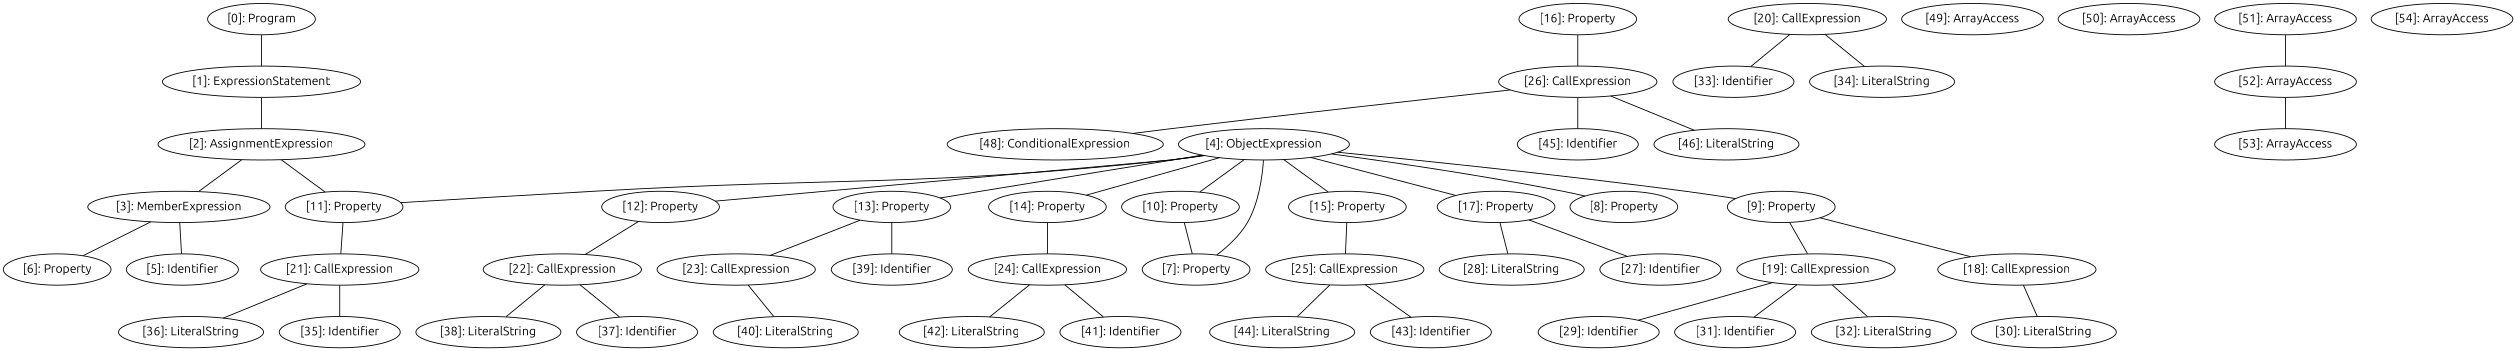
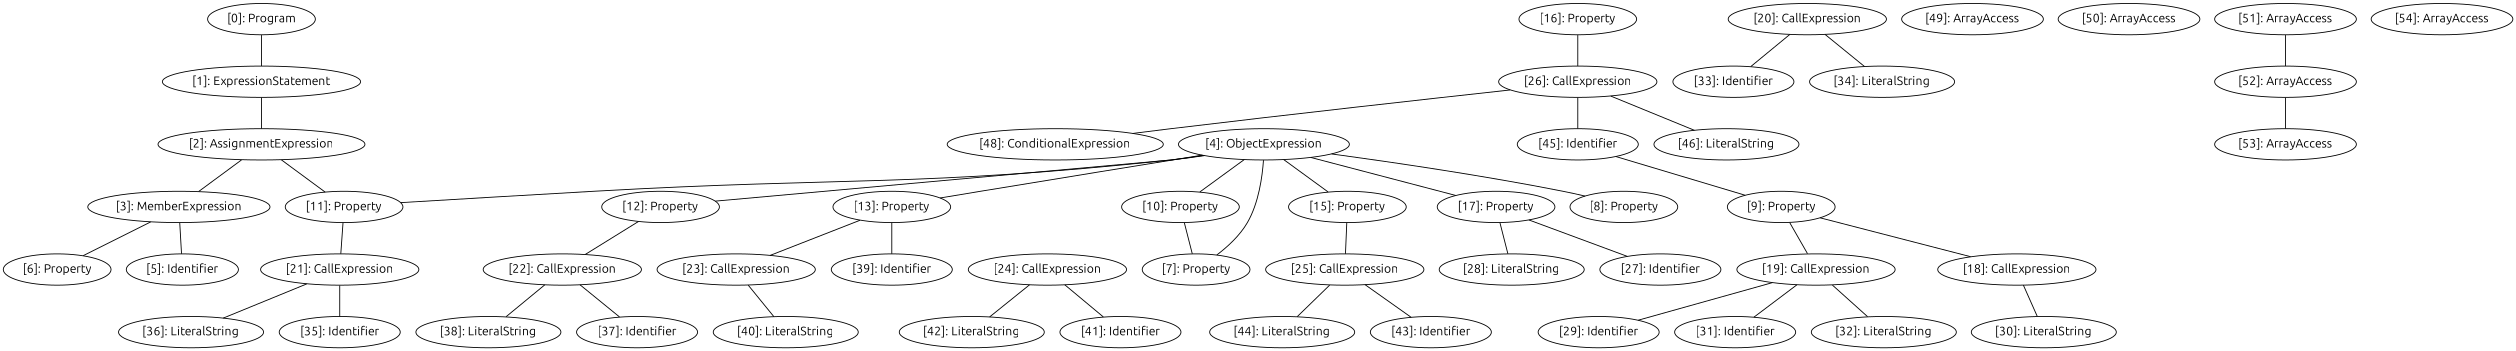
  graph {
    fontname=Ubuntu
    node [fontname=Ubuntu]
    edge [fontname=Ubuntu]
    n1 [label="[0]: Program"]
    n2 [label="[1]: ExpressionStatement"]
    n3 [label="[2]: AssignmentExpression"]
    n4 [label="[3]: MemberExpression"]
    n5 [label="[11]: Property"]
    n6 [label="[5]: Identifier"]
    n7 [label="[6]: Property"]
    n8 [label="[4]: ObjectExpression"]
    n9 [label="[7]: Property"]
    n10 [label="[8]: Property"]
    n11 [label="[9]: Property"]
    n12 [label="[10]: Property"]
    n13 [label="[12]: Property"]
    n14 [label="[13]: Property"]
-   n15 [label="[14]: Property"]
    n16 [label="[15]: Property"]
    n17 [label="[17]: Property"]
    n18 [label="[18]: CallExpression"]
    n19 [label="[19]: CallExpression"]
    n20 [label="[21]: CallExpression"]
    n21 [label="[22]: CallExpression"]
    n22 [label="[23]: CallExpression"]
    n23 [label="[39]: Identifier"]
    n24 [label="[24]: CallExpression"]
    n25 [label="[25]: CallExpression"]
    n26 [label="[16]: Property"]
    n27 [label="[26]: CallExpression"]
    n28 [label="[27]: Identifier"]
    n29 [label="[28]: LiteralString"]
    n30 [label="[30]: LiteralString"]
    n31 [label="[29]: Identifier"]
    n32 [label="[31]: Identifier"]
    n33 [label="[32]: LiteralString"]
    n34 [label="[20]: CallExpression"]
    n35 [label="[33]: Identifier"]
    n36 [label="[34]: LiteralString"]
    n37 [label="[35]: Identifier"]
    n38 [label="[36]: LiteralString"]
    n39 [label="[37]: Identifier"]
    n40 [label="[38]: LiteralString"]
    n41 [label="[40]: LiteralString"]
    n42 [label="[41]: Identifier"]
    n43 [label="[42]: LiteralString"]
    n44 [label="[43]: Identifier"]
    n45 [label="[44]: LiteralString"]
    n46 [label="[45]: Identifier"]
    n47 [label="[46]: LiteralString"]
    n48 [label="[48]: ConditionalExpression"]
    n49 [label="[49]: ArrayAccess"]
    n50 [label="[50]: ArrayAccess"]
    n51 [label="[51]: ArrayAccess"]
    n52 [label="[52]: ArrayAccess"]
    n53 [label="[53]: ArrayAccess"]
    n54 [label="[54]: ArrayAccess"]
    n1 -- n2
    n2 -- n3
    n3 -- n4
    n3 -- n5
    n4 -- n6
    n4 -- n7
    n5 -- n20
    n8 -- n5
    n8 -- n9
    n8 -- n10
-   n8 -- n11
+   n46 -- n11
    n8 -- n12
    n8 -- n13
    n8 -- n14
-   n8 -- n15
    n8 -- n16
    n8 -- n17
    n11 -- n18
    n11 -- n19
    n12 -- n9
    n13 -- n21
    n14 -- n22
    n14 -- n23
-   n15 -- n24
    n16 -- n25
    n17 -- n28
    n17 -- n29
    n18 -- n30
    n19 -- n31
    n19 -- n32
    n19 -- n33
    n20 -- n37
    n20 -- n38
    n21 -- n39
    n21 -- n40
    n22 -- n41
    n24 -- n42
    n24 -- n43
    n25 -- n44
    n25 -- n45
    n26 -- n27
    n27 -- n46
    n27 -- n47
    n27 -- n48
    n34 -- n35
    n34 -- n36
    n51 -- n52
    n52 -- n53
  }
